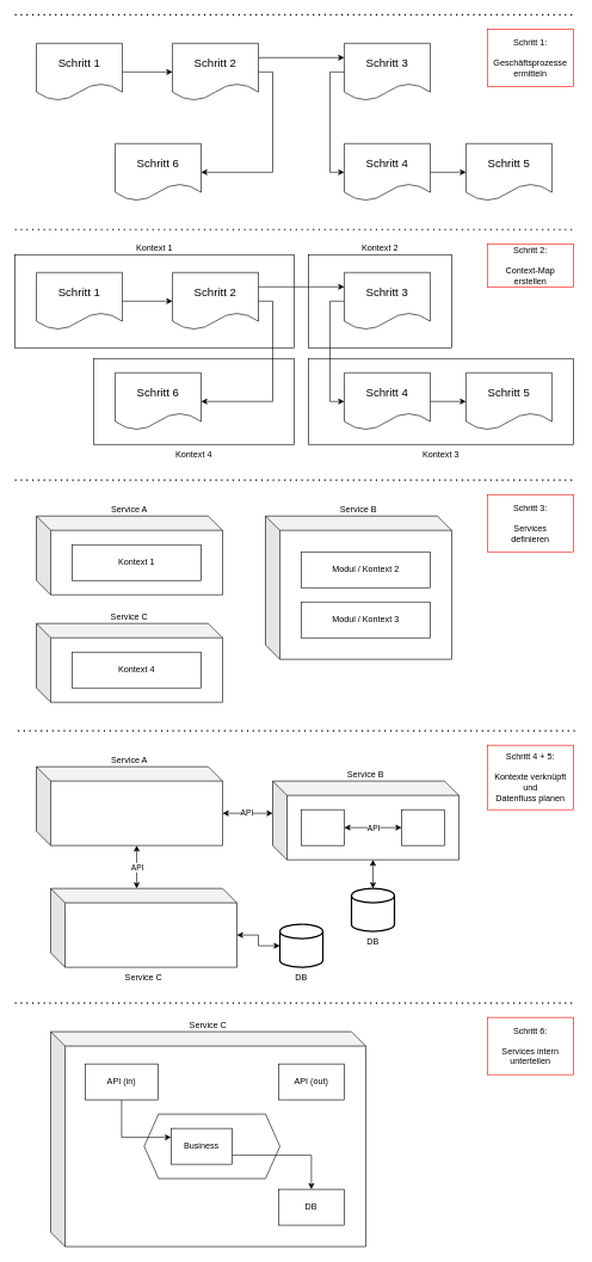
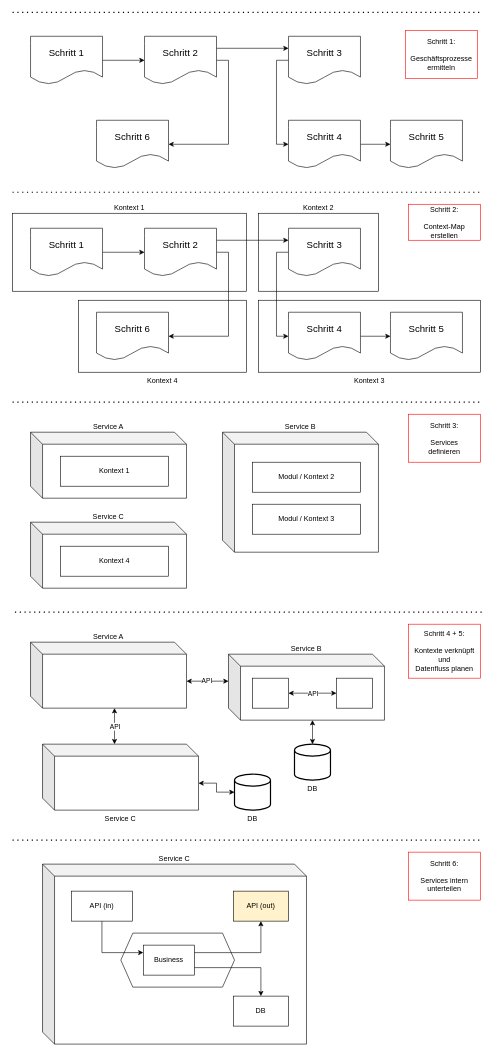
  <mxCell id="0" />
  <mxCell id="1" parent="0" />
  <mxCell id="2" value="Service C" style="shape=cube;whiteSpace=wrap;html=1;boundedLbl=1;backgroundOutline=1;darkOpacity=0.05;darkOpacity2=0.1;labelPosition=center;verticalLabelPosition=top;align=center;verticalAlign=bottom;" vertex="1" parent="1"><mxGeometry x="70" y="1440" width="440" height="300" as="geometry" /></mxCell>
  <mxCell id="3" value="" style="shape=hexagon;perimeter=hexagonPerimeter2;whiteSpace=wrap;html=1;fixedSize=1;" vertex="1" parent="1"><mxGeometry x="200.5" y="1555" width="189.5" height="90" as="geometry" /></mxCell>
  <mxCell id="4" value="Service B" style="shape=cube;whiteSpace=wrap;html=1;boundedLbl=1;backgroundOutline=1;darkOpacity=0.05;darkOpacity2=0.1;labelPosition=center;verticalLabelPosition=top;align=center;verticalAlign=bottom;" parent="1" vertex="1"><mxGeometry x="370" y="720" width="260" height="200" as="geometry" /></mxCell>
  <mxCell id="5" value="Kontext 4" style="rounded=0;whiteSpace=wrap;html=1;labelPosition=center;verticalLabelPosition=bottom;align=center;verticalAlign=top;strokeColor=light-dark(#000000,#0433FF);" vertex="1" parent="1"><mxGeometry x="130" y="500" width="280" height="120" as="geometry" /></mxCell>
  <mxCell id="6" value="Kontext 3" style="rounded=0;whiteSpace=wrap;html=1;labelPosition=center;verticalLabelPosition=bottom;align=center;verticalAlign=top;strokeColor=light-dark(#000000,#0433FF);" vertex="1" parent="1"><mxGeometry x="430" y="500" width="370" height="120" as="geometry" /></mxCell>
  <mxCell id="7" value="Kontext 2" style="rounded=0;whiteSpace=wrap;html=1;labelPosition=center;verticalLabelPosition=top;align=center;verticalAlign=bottom;strokeColor=light-dark(#000000,#0433FF);" vertex="1" parent="1"><mxGeometry x="430" y="355" width="200" height="130" as="geometry" /></mxCell>
  <mxCell id="8" style="edgeStyle=orthogonalEdgeStyle;rounded=0;orthogonalLoop=1;jettySize=auto;html=1;exitX=1;exitY=0.5;exitDx=0;exitDy=0;entryX=0;entryY=0.5;entryDx=0;entryDy=0;" parent="1" source="9" target="13" edge="1"><mxGeometry relative="1" as="geometry" /></mxCell>
  <mxCell id="9" value="Schritt 1" style="shape=document;whiteSpace=wrap;html=1;boundedLbl=1;fontSize=16;" parent="1" vertex="1"><mxGeometry x="50" y="60" width="120" height="80" as="geometry" /></mxCell>
  <mxCell id="10" style="edgeStyle=orthogonalEdgeStyle;rounded=0;orthogonalLoop=1;jettySize=auto;html=1;exitX=1;exitY=0.25;exitDx=0;exitDy=0;entryX=0;entryY=0.25;entryDx=0;entryDy=0;" parent="1" source="13" target="14" edge="1"><mxGeometry relative="1" as="geometry" /></mxCell>
  <mxCell id="11" style="edgeStyle=orthogonalEdgeStyle;rounded=0;orthogonalLoop=1;jettySize=auto;html=1;exitX=0;exitY=0.5;exitDx=0;exitDy=0;entryX=0;entryY=0.5;entryDx=0;entryDy=0;" parent="1" source="14" target="21" edge="1"><mxGeometry relative="1" as="geometry" /></mxCell>
  <mxCell id="12" style="edgeStyle=orthogonalEdgeStyle;rounded=0;orthogonalLoop=1;jettySize=auto;html=1;exitX=1;exitY=0.5;exitDx=0;exitDy=0;entryX=1;entryY=0.5;entryDx=0;entryDy=0;" edge="1" parent="1" source="13" target="24"><mxGeometry relative="1" as="geometry" /></mxCell>
  <mxCell id="13" value="Schritt 2" style="shape=document;whiteSpace=wrap;html=1;boundedLbl=1;fontSize=16;" parent="1" vertex="1"><mxGeometry x="240" y="60" width="120" height="80" as="geometry" /></mxCell>
  <mxCell id="14" value="Schritt 3" style="shape=document;whiteSpace=wrap;html=1;boundedLbl=1;fontSize=16;" parent="1" vertex="1"><mxGeometry x="480" y="60" width="120" height="80" as="geometry" /></mxCell>
  <mxCell id="15" value="Kontext 1" style="rounded=0;whiteSpace=wrap;html=1;labelPosition=center;verticalLabelPosition=top;align=center;verticalAlign=bottom;strokeColor=light-dark(#000000,#0433FF);" parent="1" vertex="1"><mxGeometry x="20" y="355" width="390" height="130" as="geometry" /></mxCell>
  <mxCell id="16" value="Service A" style="shape=cube;whiteSpace=wrap;html=1;boundedLbl=1;backgroundOutline=1;darkOpacity=0.05;darkOpacity2=0.1;labelPosition=center;verticalLabelPosition=top;align=center;verticalAlign=bottom;" parent="1" vertex="1"><mxGeometry x="50" y="720" width="260" height="110" as="geometry" /></mxCell>
  <mxCell id="17" value="Kontext 1" style="rounded=0;whiteSpace=wrap;html=1;labelPosition=center;verticalLabelPosition=middle;align=center;verticalAlign=middle;strokeColor=light-dark(#000000,#0433FF);" parent="1" vertex="1"><mxGeometry x="100" y="760" width="180" height="50" as="geometry" /></mxCell>
  <mxCell id="18" value="Modul / Kontext 3" style="rounded=0;whiteSpace=wrap;html=1;labelPosition=center;verticalLabelPosition=middle;align=center;verticalAlign=middle;strokeColor=light-dark(#000000,#0433FF);" parent="1" vertex="1"><mxGeometry x="420" y="840" width="180" height="50" as="geometry" /></mxCell>
  <mxCell id="19" value="Modul / Kontext 2" style="rounded=0;whiteSpace=wrap;html=1;labelPosition=center;verticalLabelPosition=middle;align=center;verticalAlign=middle;strokeColor=light-dark(#000000,#0433FF);" parent="1" vertex="1"><mxGeometry x="420" y="770" width="180" height="50" as="geometry" /></mxCell>
  <mxCell id="20" style="edgeStyle=orthogonalEdgeStyle;rounded=0;orthogonalLoop=1;jettySize=auto;html=1;exitX=1;exitY=0.5;exitDx=0;exitDy=0;entryX=0;entryY=0.5;entryDx=0;entryDy=0;" edge="1" parent="1" source="21" target="25"><mxGeometry relative="1" as="geometry" /></mxCell>
  <mxCell id="21" value="Schritt 4" style="shape=document;whiteSpace=wrap;html=1;boundedLbl=1;fontSize=16;" parent="1" vertex="1"><mxGeometry x="480" y="200" width="120" height="80" as="geometry" /></mxCell>
  <mxCell id="22" value="DB" style="strokeWidth=2;html=1;shape=mxgraph.flowchart.database;whiteSpace=wrap;labelPosition=center;verticalLabelPosition=bottom;align=center;verticalAlign=top;" parent="1" vertex="1"><mxGeometry x="490" y="1240" width="60" height="60" as="geometry" /></mxCell>
  <mxCell id="23" value="" style="endArrow=none;dashed=1;html=1;dashPattern=1 3;strokeWidth=2;rounded=0;" parent="1" edge="1"><mxGeometry width="50" height="50" relative="1" as="geometry"><mxPoint x="20" y="20" as="sourcePoint" /><mxPoint x="800" y="20" as="targetPoint" /></mxGeometry></mxCell>
  <mxCell id="24" value="Schritt 6" style="shape=document;whiteSpace=wrap;html=1;boundedLbl=1;fontSize=16;" vertex="1" parent="1"><mxGeometry x="160" y="200" width="120" height="80" as="geometry" /></mxCell>
  <mxCell id="25" value="Schritt 5" style="shape=document;whiteSpace=wrap;html=1;boundedLbl=1;fontSize=16;" vertex="1" parent="1"><mxGeometry x="650" y="200" width="120" height="80" as="geometry" /></mxCell>
  <mxCell id="26" value="" style="endArrow=none;dashed=1;html=1;dashPattern=1 3;strokeWidth=2;rounded=0;" edge="1" parent="1"><mxGeometry width="50" height="50" relative="1" as="geometry"><mxPoint x="20" y="320" as="sourcePoint" /><mxPoint x="800" y="320" as="targetPoint" /></mxGeometry></mxCell>
  <mxCell id="27" style="edgeStyle=orthogonalEdgeStyle;rounded=0;orthogonalLoop=1;jettySize=auto;html=1;exitX=1;exitY=0.5;exitDx=0;exitDy=0;entryX=0;entryY=0.5;entryDx=0;entryDy=0;" edge="1" parent="1" source="28" target="31"><mxGeometry relative="1" as="geometry" /></mxCell>
  <mxCell id="28" value="Schritt 1" style="shape=document;whiteSpace=wrap;html=1;boundedLbl=1;fontSize=16;" vertex="1" parent="1"><mxGeometry x="50" y="380" width="120" height="80" as="geometry" /></mxCell>
  <mxCell id="29" style="edgeStyle=orthogonalEdgeStyle;rounded=0;orthogonalLoop=1;jettySize=auto;html=1;exitX=1;exitY=0.25;exitDx=0;exitDy=0;entryX=0;entryY=0.25;entryDx=0;entryDy=0;" edge="1" parent="1" source="31" target="33"><mxGeometry relative="1" as="geometry" /></mxCell>
  <mxCell id="30" style="edgeStyle=orthogonalEdgeStyle;rounded=0;orthogonalLoop=1;jettySize=auto;html=1;exitX=1;exitY=0.5;exitDx=0;exitDy=0;entryX=1;entryY=0.5;entryDx=0;entryDy=0;" edge="1" parent="1" source="31" target="36"><mxGeometry relative="1" as="geometry" /></mxCell>
  <mxCell id="31" value="Schritt 2" style="shape=document;whiteSpace=wrap;html=1;boundedLbl=1;fontSize=16;" vertex="1" parent="1"><mxGeometry x="240" y="380" width="120" height="80" as="geometry" /></mxCell>
  <mxCell id="32" style="edgeStyle=orthogonalEdgeStyle;rounded=0;orthogonalLoop=1;jettySize=auto;html=1;exitX=0;exitY=0.5;exitDx=0;exitDy=0;entryX=0;entryY=0.5;entryDx=0;entryDy=0;" edge="1" parent="1" source="33" target="35"><mxGeometry relative="1" as="geometry"><Array as="points"><mxPoint x="460" y="420" /><mxPoint x="460" y="560" /></Array></mxGeometry></mxCell>
  <mxCell id="33" value="Schritt 3" style="shape=document;whiteSpace=wrap;html=1;boundedLbl=1;fontSize=16;" vertex="1" parent="1"><mxGeometry x="480" y="380" width="120" height="80" as="geometry" /></mxCell>
  <mxCell id="34" style="edgeStyle=orthogonalEdgeStyle;rounded=0;orthogonalLoop=1;jettySize=auto;html=1;exitX=1;exitY=0.5;exitDx=0;exitDy=0;entryX=0;entryY=0.5;entryDx=0;entryDy=0;" edge="1" parent="1" source="35" target="37"><mxGeometry relative="1" as="geometry" /></mxCell>
  <mxCell id="35" value="Schritt 4" style="shape=document;whiteSpace=wrap;html=1;boundedLbl=1;fontSize=16;" vertex="1" parent="1"><mxGeometry x="480" y="520" width="120" height="80" as="geometry" /></mxCell>
  <mxCell id="36" value="Schritt 6" style="shape=document;whiteSpace=wrap;html=1;boundedLbl=1;fontSize=16;" vertex="1" parent="1"><mxGeometry x="160" y="520" width="120" height="80" as="geometry" /></mxCell>
  <mxCell id="37" value="Schritt 5" style="shape=document;whiteSpace=wrap;html=1;boundedLbl=1;fontSize=16;" vertex="1" parent="1"><mxGeometry x="650" y="520" width="120" height="80" as="geometry" /></mxCell>
  <mxCell id="38" value="" style="endArrow=none;dashed=1;html=1;dashPattern=1 3;strokeWidth=2;rounded=0;" edge="1" parent="1"><mxGeometry width="50" height="50" relative="1" as="geometry"><mxPoint x="20" y="670" as="sourcePoint" /><mxPoint x="800" y="670" as="targetPoint" /></mxGeometry></mxCell>
  <mxCell id="39" value="Service C" style="shape=cube;whiteSpace=wrap;html=1;boundedLbl=1;backgroundOutline=1;darkOpacity=0.05;darkOpacity2=0.1;labelPosition=center;verticalLabelPosition=top;align=center;verticalAlign=bottom;" vertex="1" parent="1"><mxGeometry x="50" y="870" width="260" height="110" as="geometry" /></mxCell>
  <mxCell id="40" value="Kontext 4" style="rounded=0;whiteSpace=wrap;html=1;labelPosition=center;verticalLabelPosition=middle;align=center;verticalAlign=middle;strokeColor=light-dark(#000000,#0433FF);" vertex="1" parent="1"><mxGeometry x="100" y="910" width="180" height="50" as="geometry" /></mxCell>
  <mxCell id="41" value="" style="endArrow=none;dashed=1;html=1;dashPattern=1 3;strokeWidth=2;rounded=0;" edge="1" parent="1"><mxGeometry width="50" height="50" relative="1" as="geometry"><mxPoint x="24" y="1020" as="sourcePoint" /><mxPoint x="804" y="1020" as="targetPoint" /></mxGeometry></mxCell>
  <mxCell id="42" value="Service A" style="shape=cube;whiteSpace=wrap;html=1;boundedLbl=1;backgroundOutline=1;darkOpacity=0.05;darkOpacity2=0.1;labelPosition=center;verticalLabelPosition=top;align=center;verticalAlign=bottom;" vertex="1" parent="1"><mxGeometry x="50" y="1070" width="260" height="110" as="geometry" /></mxCell>
  <mxCell id="43" value="Service C" style="shape=cube;whiteSpace=wrap;html=1;boundedLbl=1;backgroundOutline=1;darkOpacity=0.05;darkOpacity2=0.1;labelPosition=center;verticalLabelPosition=bottom;align=center;verticalAlign=top;" vertex="1" parent="1"><mxGeometry x="70" y="1240" width="260" height="110" as="geometry" /></mxCell>
  <mxCell id="44" style="edgeStyle=orthogonalEdgeStyle;rounded=0;orthogonalLoop=1;jettySize=auto;html=1;exitX=0;exitY=0;exitDx=140;exitDy=110;exitPerimeter=0;entryX=0;entryY=0;entryDx=120;entryDy=0;entryPerimeter=0;startArrow=classic;startFill=1;" edge="1" parent="1" source="42" target="43"><mxGeometry relative="1" as="geometry" /></mxCell>
  <mxCell id="45" value="API" style="edgeLabel;html=1;align=center;verticalAlign=middle;resizable=0;points=[];" vertex="1" connectable="0" parent="44"><mxGeometry x="-0.22" relative="1" as="geometry"><mxPoint y="7" as="offset" /></mxGeometry></mxCell>
  <mxCell id="46" value="Service B" style="shape=cube;whiteSpace=wrap;html=1;boundedLbl=1;backgroundOutline=1;darkOpacity=0.05;darkOpacity2=0.1;labelPosition=center;verticalLabelPosition=top;align=center;verticalAlign=bottom;" vertex="1" parent="1"><mxGeometry x="380" y="1090" width="260" height="110" as="geometry" /></mxCell>
  <mxCell id="47" style="edgeStyle=orthogonalEdgeStyle;rounded=0;orthogonalLoop=1;jettySize=auto;html=1;exitX=0;exitY=0;exitDx=260;exitDy=65;exitPerimeter=0;entryX=0;entryY=0;entryDx=0;entryDy=45;entryPerimeter=0;startArrow=classic;startFill=1;" edge="1" parent="1" source="42" target="46"><mxGeometry relative="1" as="geometry" /></mxCell>
  <mxCell id="48" value="API" style="edgeLabel;html=1;align=center;verticalAlign=middle;resizable=0;points=[];" vertex="1" connectable="0" parent="47"><mxGeometry x="-0.057" y="1" relative="1" as="geometry"><mxPoint as="offset" /></mxGeometry></mxCell>
  <mxCell id="49" value="" style="endArrow=none;dashed=1;html=1;dashPattern=1 3;strokeWidth=2;rounded=0;" edge="1" parent="1"><mxGeometry width="50" height="50" relative="1" as="geometry"><mxPoint x="20" y="1400" as="sourcePoint" /><mxPoint x="800" y="1400" as="targetPoint" /></mxGeometry></mxCell>
  <mxCell id="50" style="edgeStyle=orthogonalEdgeStyle;rounded=0;orthogonalLoop=1;jettySize=auto;html=1;exitX=0;exitY=0;exitDx=140;exitDy=110;exitPerimeter=0;entryX=0.5;entryY=0;entryDx=0;entryDy=0;entryPerimeter=0;startArrow=classic;startFill=1;" edge="1" parent="1" source="46" target="22"><mxGeometry relative="1" as="geometry" /></mxCell>
  <mxCell id="51" style="edgeStyle=orthogonalEdgeStyle;rounded=0;orthogonalLoop=1;jettySize=auto;html=1;exitX=0.5;exitY=1;exitDx=0;exitDy=0;entryX=0;entryY=0.25;entryDx=0;entryDy=0;" edge="1" parent="1" source="52" target="56"><mxGeometry relative="1" as="geometry" /></mxCell>
  <mxCell id="52" value="API (in)" style="rounded=0;whiteSpace=wrap;html=1;labelPosition=center;verticalLabelPosition=middle;align=center;verticalAlign=middle;strokeColor=light-dark(#000000,#FF8000);" vertex="1" parent="1"><mxGeometry x="118" y="1485" width="102" height="50" as="geometry" /></mxCell>
- <mxCell id="53" value="API (out)" style="rounded=0;whiteSpace=wrap;html=1;labelPosition=center;verticalLabelPosition=middle;align=center;verticalAlign=middle;strokeColor=light-dark(#000000,#FF8000);" vertex="1" parent="1"><mxGeometry x="388" y="1485" width="92" height="50" as="geometry" /></mxCell>
+ <mxCell id="53" value="API (out)" style="rounded=0;whiteSpace=wrap;html=1;labelPosition=center;verticalLabelPosition=middle;align=center;verticalAlign=middle;strokeColor=light-dark(#000000,#FF8000);fillColor=#fff2cc;" vertex="1" parent="1"><mxGeometry x="388" y="1485" width="92" height="50" as="geometry" /></mxCell>
+ <mxCell id="54" style="edgeStyle=orthogonalEdgeStyle;rounded=0;orthogonalLoop=1;jettySize=auto;html=1;exitX=1;exitY=0.25;exitDx=0;exitDy=0;entryX=0.5;entryY=1;entryDx=0;entryDy=0;" edge="1" parent="1" source="56" target="53"><mxGeometry relative="1" as="geometry" /></mxCell>
  <mxCell id="55" style="edgeStyle=orthogonalEdgeStyle;rounded=0;orthogonalLoop=1;jettySize=auto;html=1;exitX=1;exitY=0.75;exitDx=0;exitDy=0;entryX=0.5;entryY=0;entryDx=0;entryDy=0;" edge="1" parent="1" source="56" target="68"><mxGeometry relative="1" as="geometry" /></mxCell>
  <mxCell id="56" value="Business" style="rounded=0;whiteSpace=wrap;html=1;labelPosition=center;verticalLabelPosition=middle;align=center;verticalAlign=middle;strokeColor=light-dark(#000000,#FF8000);" vertex="1" parent="1"><mxGeometry x="238" y="1575" width="85" height="50" as="geometry" /></mxCell>
- <mxCell id="57" value="&lt;div&gt;Schritt 1:&lt;/div&gt;&lt;div&gt;&lt;br&gt;&lt;/div&gt;Geschäftsprozesse&lt;div&gt;ermitteln&lt;/div&gt;" style="rounded=0;whiteSpace=wrap;html=1;strokeColor=#FF0000;" vertex="1" parent="1"><mxGeometry x="680" y="40" width="120" height="80" as="geometry" /></mxCell>
+ <mxCell id="57" value="&lt;div&gt;Schritt 1:&lt;/div&gt;&lt;div&gt;&lt;br&gt;&lt;/div&gt;Geschäftsprozesse&lt;div&gt;ermitteln&lt;/div&gt;" style="rounded=0;whiteSpace=wrap;html=1;strokeColor=#FF0000;" vertex="1" parent="1"><mxGeometry x="675" y="50" width="120" height="80" as="geometry" /></mxCell>
  <mxCell id="58" value="&lt;div&gt;Schritt 2:&lt;/div&gt;&lt;div&gt;&lt;br&gt;&lt;/div&gt;Context-Map&lt;div&gt;erstellen&lt;/div&gt;" style="rounded=0;whiteSpace=wrap;html=1;strokeColor=#FF0000;" vertex="1" parent="1"><mxGeometry x="680" y="340" width="120" height="60" as="geometry" /></mxCell>
  <mxCell id="59" value="Schritt 3:&lt;div&gt;&lt;br&gt;&lt;div&gt;Services&lt;div&gt;definieren&lt;/div&gt;&lt;/div&gt;&lt;/div&gt;" style="rounded=0;whiteSpace=wrap;html=1;strokeColor=#FF0000;" vertex="1" parent="1"><mxGeometry x="680" y="690" width="120" height="80" as="geometry" /></mxCell>
  <mxCell id="60" value="&lt;div&gt;Schritt 4 + 5:&lt;/div&gt;&lt;div&gt;&lt;br&gt;&lt;/div&gt;Kontexte verknüpft&lt;div&gt;und&lt;/div&gt;&lt;div&gt;Datenfluss planen&lt;/div&gt;" style="rounded=0;whiteSpace=wrap;html=1;strokeColor=#FF0000;" vertex="1" parent="1"><mxGeometry x="680" y="1040" width="120" height="90" as="geometry" /></mxCell>
  <mxCell id="61" style="edgeStyle=orthogonalEdgeStyle;rounded=0;orthogonalLoop=1;jettySize=auto;html=1;exitX=1;exitY=0.5;exitDx=0;exitDy=0;entryX=0;entryY=0.5;entryDx=0;entryDy=0;startArrow=classic;startFill=1;" edge="1" parent="1" source="63" target="64"><mxGeometry relative="1" as="geometry" /></mxCell>
  <mxCell id="62" value="API" style="edgeLabel;html=1;align=center;verticalAlign=middle;resizable=0;points=[];" vertex="1" connectable="0" parent="61"><mxGeometry x="-0.075" y="-3" relative="1" as="geometry"><mxPoint x="3" y="-3" as="offset" /></mxGeometry></mxCell>
  <mxCell id="63" value="" style="rounded=0;whiteSpace=wrap;html=1;labelPosition=center;verticalLabelPosition=middle;align=center;verticalAlign=middle;strokeColor=light-dark(#000000,#0433FF);" vertex="1" parent="1"><mxGeometry x="420" y="1130" width="60" height="50" as="geometry" /></mxCell>
  <mxCell id="64" value="" style="rounded=0;whiteSpace=wrap;html=1;labelPosition=center;verticalLabelPosition=middle;align=center;verticalAlign=middle;strokeColor=light-dark(#000000,#0433FF);" vertex="1" parent="1"><mxGeometry x="560" y="1130" width="60" height="50" as="geometry" /></mxCell>
  <mxCell id="65" value="&lt;div&gt;Schritt 6:&lt;/div&gt;&lt;div&gt;&lt;br&gt;&lt;/div&gt;Services intern unterteilen" style="rounded=0;whiteSpace=wrap;html=1;strokeColor=#FF0000;" vertex="1" parent="1"><mxGeometry x="680" y="1420" width="120" height="80" as="geometry" /></mxCell>
  <mxCell id="66" value="DB" style="strokeWidth=2;html=1;shape=mxgraph.flowchart.database;whiteSpace=wrap;labelPosition=center;verticalLabelPosition=bottom;align=center;verticalAlign=top;" vertex="1" parent="1"><mxGeometry x="390" y="1290" width="60" height="60" as="geometry" /></mxCell>
  <mxCell id="67" style="edgeStyle=orthogonalEdgeStyle;rounded=0;orthogonalLoop=1;jettySize=auto;html=1;exitX=0;exitY=0;exitDx=260;exitDy=65;exitPerimeter=0;entryX=0;entryY=0.5;entryDx=0;entryDy=0;entryPerimeter=0;startArrow=classic;startFill=1;" edge="1" parent="1" source="43" target="66"><mxGeometry relative="1" as="geometry" /></mxCell>
  <mxCell id="68" value="DB" style="rounded=0;whiteSpace=wrap;html=1;labelPosition=center;verticalLabelPosition=middle;align=center;verticalAlign=middle;strokeColor=light-dark(#000000,#FF8000);" vertex="1" parent="1"><mxGeometry x="388" y="1660" width="92" height="50" as="geometry" /></mxCell>
